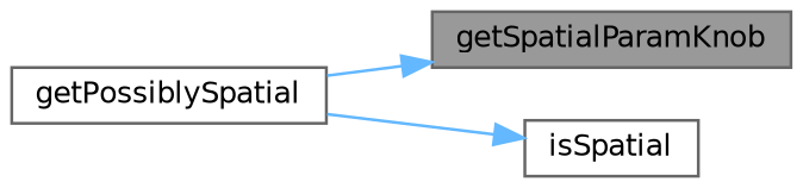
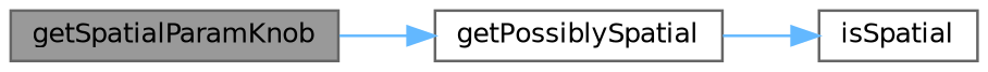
  digraph {
    rankdir=LR
    node [color=grey40 fillcolor=white fontname=Helvetica fontsize=10 shape=box style=filled]
    edge [color=steelblue1 fontname=Helvetica fontsize=10 labelfontname=Helvetica labelfontsize=10 style=solid]
    n1 [color=gray40 fillcolor=grey60 fontcolor=black height=0.2 label=getSpatialParamKnob width=0.4]
    n2 [height=0.2 label=getPossiblySpatial width=0.4]
    n3 [height=0.2 label=isSpatial width=0.4]
-   n2 -> n1
+   n1 -> n2
    n2 -> n3
  }
